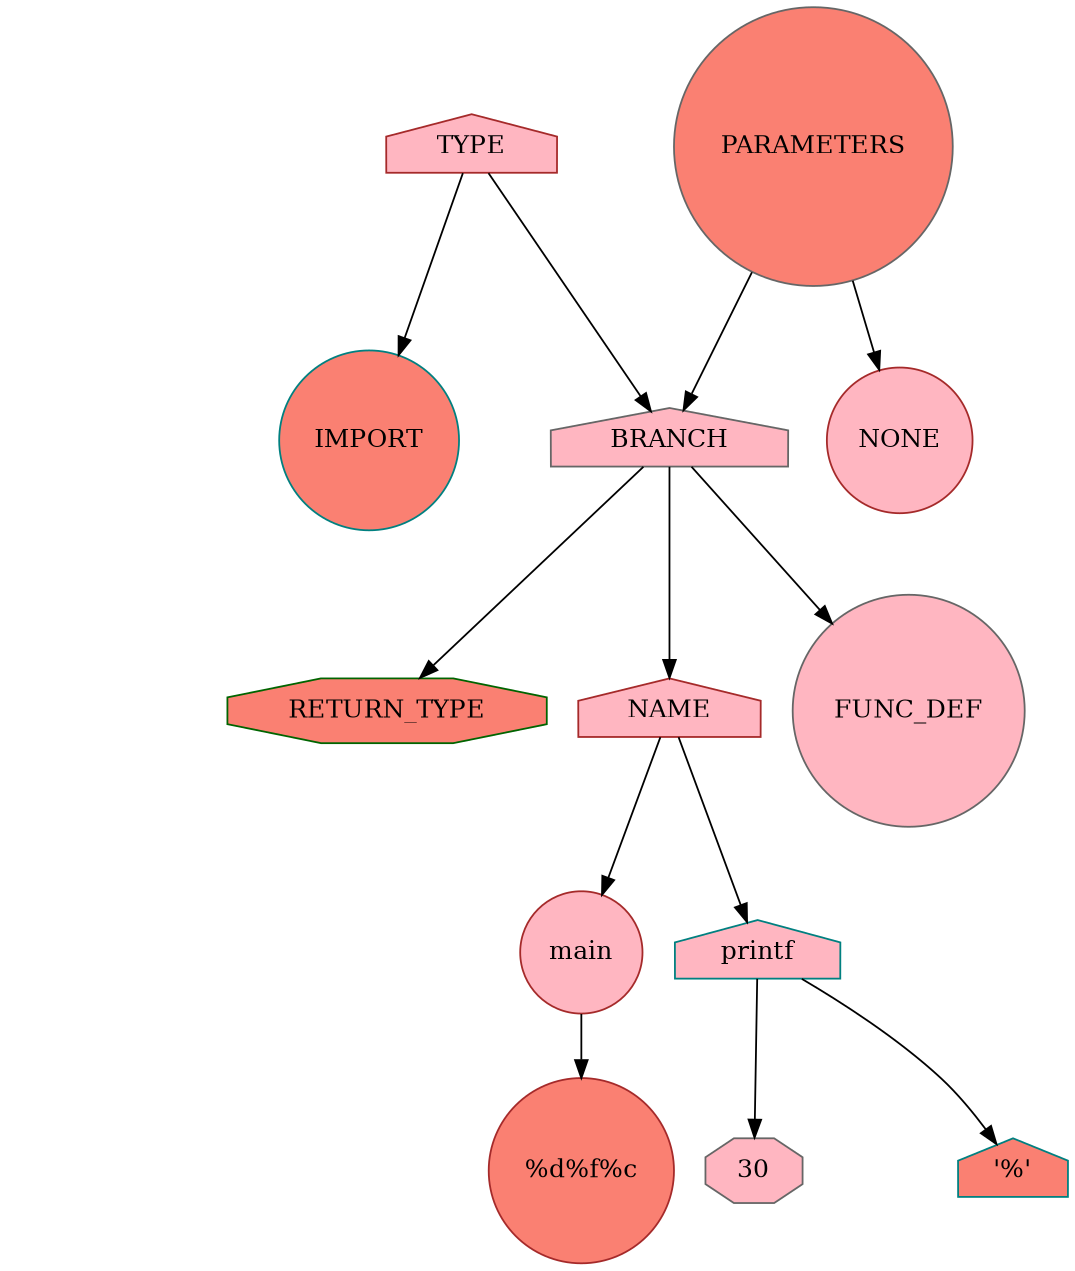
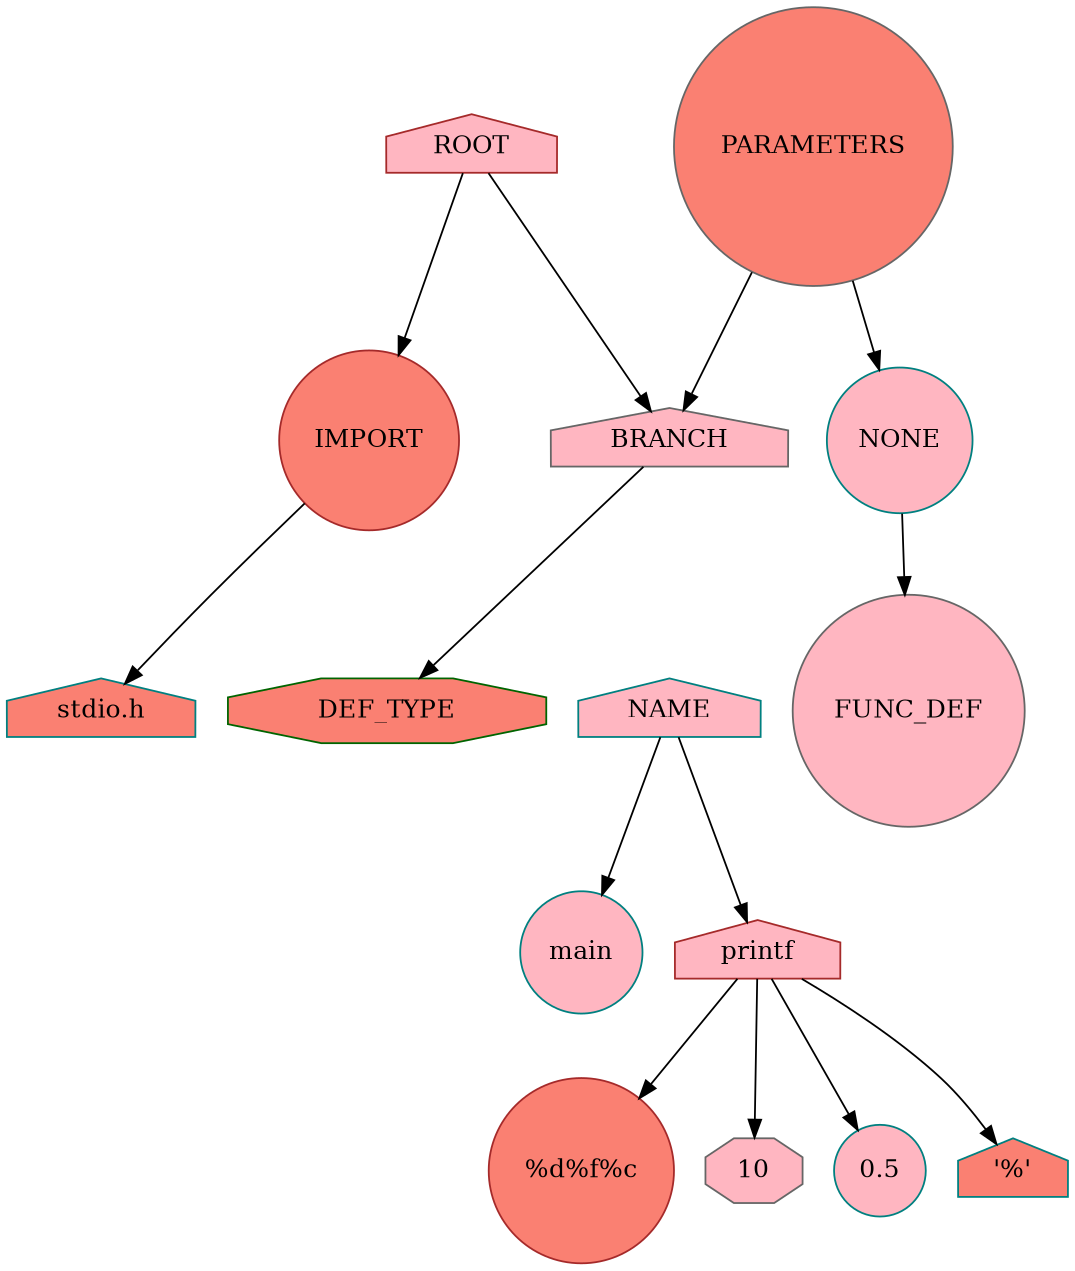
  strict digraph {
    node [color=brown fillcolor=lightpink shape=circle style=filled]
-   n1 [color=teal fillcolor=salmon label=IMPORT]
+   n1 [fillcolor=salmon label=IMPORT]
+   n2 [color=teal fillcolor=salmon label="stdio.h" shape=house]
    n3 [color=gray40 label=BRANCH shape=house]
-   n4 [color=darkgreen fillcolor=salmon label=RETURN_TYPE shape=octagon]
-   n5 [label=NAME shape=house]
+   n4 [color=darkgreen fillcolor=salmon label=DEF_TYPE shape=octagon]
+   n5 [color=teal label=NAME shape=house]
    n6 [color=gray40 label=FUNC_DEF]
-   n7 [label=main]
-   n8 [color=teal label=printf shape=house]
+   n7 [color=teal label=main]
+   n8 [label=printf shape=house]
    n9 [color=gray40 fillcolor=salmon label=PARAMETERS]
-   n10 [label=NONE]
-   ROOT [shape=house label=TYPE]
+   n10 [color=teal label=NONE]
+   ROOT [shape=house]
    n12 [fillcolor=salmon label="%d%f%c"]
-   n13 [color=gray40 label=30 shape=octagon]
+   n13 [color=gray40 label=10 shape=octagon]
+   n14 [color=teal label=0.5]
    n15 [color=teal fillcolor=salmon label="'%'" shape=house]
+   n1 -> n2
    n3 -> n4
-   n3 -> n5
-   n3 -> n6
+   n10 -> n6
    n5 -> n7
    n5 -> n8
-   n7 -> n12
+   n8 -> n12
    n8 -> n13
+   n8 -> n14
    n8 -> n15
    n9 -> n3
    n9 -> n10
    ROOT -> n1
    ROOT -> n3
  }
